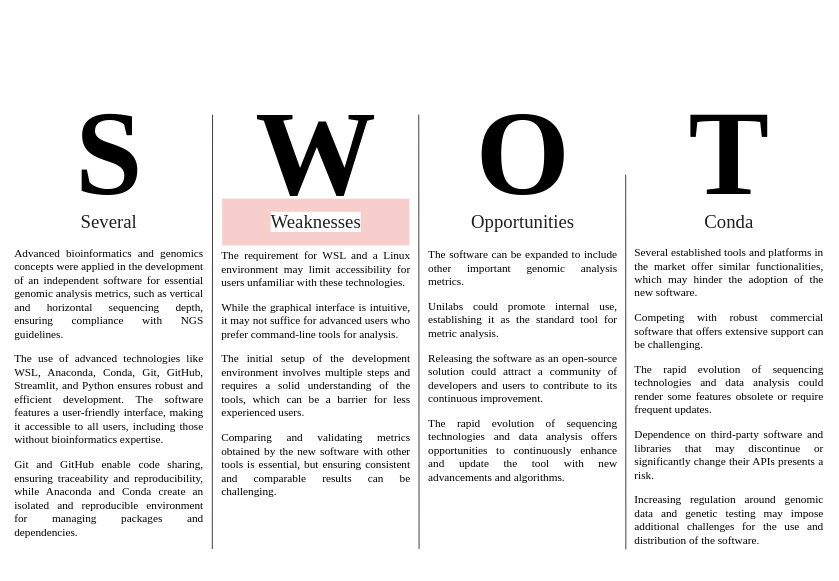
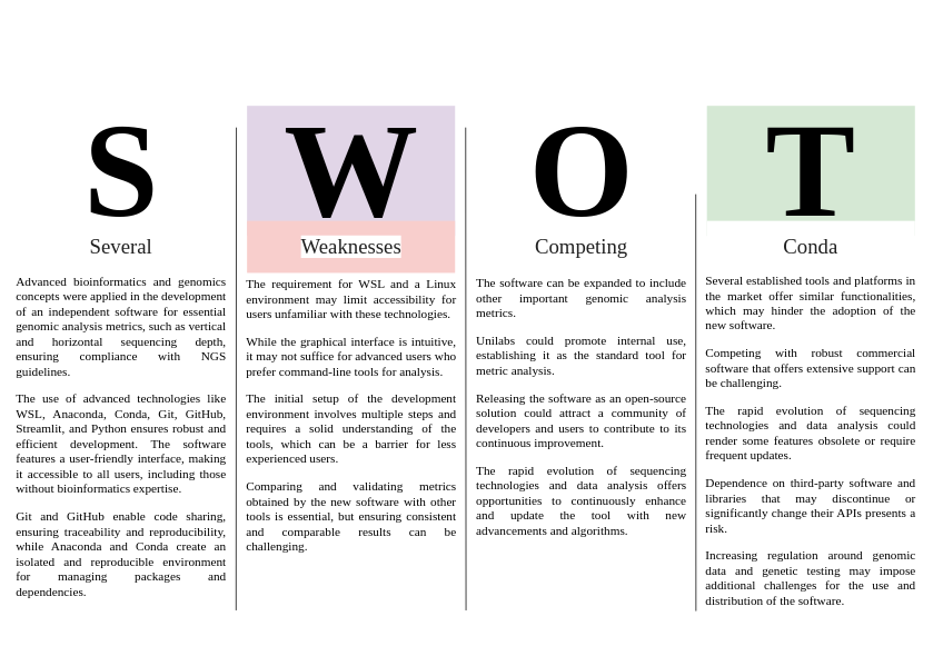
  <mxCell id="0" />
  <mxCell id="1" parent="0" />
  <mxCell id="2" value="&lt;h1 style=&quot;font-size: 161px;&quot;&gt;&lt;font style=&quot;font-size: 161px;&quot;&gt;S&lt;/font&gt;&lt;/h1&gt;" style="rounded=0;whiteSpace=wrap;html=1;hachureGap=4;fontFamily=Computer Modern;fontSize=161;strokeColor=none;container=0;" parent="1" vertex="1"><mxGeometry x="20" y="20" width="249.518" height="156" as="geometry" /></mxCell>
  <mxCell id="3" value="&lt;p style=&quot;text-align: justify; font-size: 15px;&quot;&gt;&lt;font style=&quot;font-size: 15px;&quot;&gt;&lt;span style=&quot;font-size: 15px;&quot;&gt;Advanced bioinformatics and genomics concepts were applied in the development of an independent software for essential genomic analysis metrics, such as vertical and horizontal sequencing depth, ensuring compliance with NGS guidelines.&lt;/span&gt;&lt;/font&gt;&lt;/p&gt;&lt;p style=&quot;text-align: justify; font-size: 15px;&quot;&gt;&lt;span style=&quot;font-size: 15px; background-color: initial;&quot;&gt;The use of advanced technologies like WSL, Anaconda, Conda, Git, GitHub, Streamlit, and Python ensures robust and efficient development. The software features a user-friendly interface, making it accessible to all users, including those without bioinformatics expertise.&lt;/span&gt;&lt;br style=&quot;font-size: 15px;&quot;&gt;&lt;/p&gt;&lt;p style=&quot;text-align: justify; font-size: 15px;&quot;&gt;&lt;span style=&quot;font-size: 15px; background-color: initial;&quot;&gt;Git and GitHub enable code sharing, ensuring traceability and reproducibility, while Anaconda and Conda create an isolated and reproducible environment for managing packages and dependencies.&lt;/span&gt;&lt;br style=&quot;font-size: 15px;&quot;&gt;&lt;/p&gt;" style="rounded=0;html=1;hachureGap=4;fontFamily=Computer Modern;strokeColor=none;container=0;fontSize=15;whiteSpace=wrap;horizontal=1;spacing=0;" vertex="1" parent="1"><mxGeometry x="20" y="216" width="249.52" height="400" as="geometry" /></mxCell>
- <mxCell id="4" value="&lt;h1 style=&quot;font-size: 161px;&quot;&gt;&lt;font style=&quot;font-size: 161px;&quot;&gt;W&lt;/font&gt;&lt;/h1&gt;" style="rounded=0;whiteSpace=wrap;html=1;hachureGap=4;fontFamily=Computer Modern;fontSize=161;strokeColor=none;container=0;" vertex="1" parent="1"><mxGeometry x="295.783" y="20" width="249.518" height="156" as="geometry" /></mxCell>
+ <mxCell id="4" value="&lt;h1 style=&quot;font-size: 161px;&quot;&gt;&lt;font style=&quot;font-size: 161px;&quot;&gt;W&lt;/font&gt;&lt;/h1&gt;" style="rounded=0;whiteSpace=wrap;html=1;hachureGap=4;fontFamily=Computer Modern;fontSize=161;strokeColor=none;container=0;fillColor=#e1d5e7;" vertex="1" parent="1"><mxGeometry x="295.783" y="20" width="249.518" height="156" as="geometry" /></mxCell>
  <mxCell id="5" value="&lt;p style=&quot;text-align: justify; font-size: 15px;&quot;&gt;&lt;span style=&quot;font-size: 15px;&quot;&gt;&lt;font style=&quot;font-size: 15px;&quot;&gt;The requirement for WSL and a Linux environment may limit accessibility for users unfamiliar with these technologies.&lt;/font&gt;&lt;/span&gt;&lt;/p&gt;&lt;p style=&quot;text-align: justify; font-size: 15px;&quot;&gt;&lt;font style=&quot;font-size: 15px;&quot;&gt;&lt;span style=&quot;font-size: 15px; background-color: initial;&quot;&gt;While the graphical interface is intuitive, it may not suffice for advanced users who prefer command-line tools for analysis.&lt;/span&gt;&lt;br style=&quot;font-size: 15px;&quot;&gt;&lt;/font&gt;&lt;/p&gt;&lt;p style=&quot;text-align: justify; font-size: 15px;&quot;&gt;&lt;font style=&quot;font-size: 15px;&quot;&gt;&lt;span style=&quot;font-size: 15px; background-color: initial;&quot;&gt;The initial setup of the development environment involves multiple steps and requires a solid understanding of the tools, which can be a barrier for less experienced users.&lt;/span&gt;&lt;br style=&quot;font-size: 15px;&quot;&gt;&lt;/font&gt;&lt;/p&gt;&lt;p style=&quot;text-align: justify; font-size: 15px;&quot;&gt;&lt;span style=&quot;font-size: 15px; background-color: initial;&quot;&gt;&lt;font style=&quot;font-size: 15px;&quot;&gt;Comparing and validating metrics obtained by the new software with other tools is essential, but ensuring consistent and comparable results can be challenging.&lt;/font&gt;&lt;/span&gt;&lt;br style=&quot;font-size: 15px;&quot;&gt;&lt;/p&gt;" style="rounded=0;html=1;hachureGap=4;fontFamily=Computer Modern;strokeColor=none;container=0;fontSize=15;whiteSpace=wrap;horizontal=1;spacing=0;" vertex="1" parent="1"><mxGeometry x="295.78" y="196" width="249.52" height="390" as="geometry" /></mxCell>
  <mxCell id="6" value="&lt;h1 style=&quot;font-size: 161px;&quot;&gt;&lt;font style=&quot;font-size: 161px;&quot;&gt;O&lt;/font&gt;&lt;/h1&gt;" style="rounded=0;whiteSpace=wrap;html=1;hachureGap=4;fontFamily=Computer Modern;fontSize=161;strokeColor=none;container=0;" vertex="1" parent="1"><mxGeometry x="571.566" y="20" width="249.518" height="156" as="geometry" /></mxCell>
  <mxCell id="7" value="" style="endArrow=none;html=1;rounded=0;hachureGap=4;fontFamily=Computer Modern;" edge="1" parent="1"><mxGeometry width="50" height="50" relative="1" as="geometry"><mxPoint x="834.217" y="626" as="sourcePoint" /><mxPoint x="834" y="126" as="targetPoint" /></mxGeometry></mxCell>
  <mxCell id="8" value="&lt;p style=&quot;text-align: justify; font-size: 15px;&quot;&gt;&lt;span style=&quot;font-size: 15px;&quot;&gt;&lt;font style=&quot;font-size: 15px;&quot;&gt;The software can be expanded to include other important genomic analysis metrics.&lt;/font&gt;&lt;/span&gt;&lt;/p&gt;&lt;p style=&quot;text-align: justify; font-size: 15px;&quot;&gt;&lt;font style=&quot;font-size: 15px;&quot;&gt;&lt;span style=&quot;font-size: 15px; background-color: initial;&quot;&gt;Unilabs could promote internal use, establishing it as the standard tool for metric analysis.&lt;/span&gt;&lt;br style=&quot;font-size: 15px;&quot;&gt;&lt;/font&gt;&lt;/p&gt;&lt;p style=&quot;text-align: justify; font-size: 15px;&quot;&gt;&lt;font style=&quot;font-size: 15px;&quot;&gt;&lt;span style=&quot;font-size: 15px; background-color: initial;&quot;&gt;Releasing the software as an open-source solution could attract a community of developers and users to contribute to its continuous improvement.&lt;/span&gt;&lt;br style=&quot;font-size: 15px;&quot;&gt;&lt;/font&gt;&lt;/p&gt;&lt;p style=&quot;text-align: justify; font-size: 15px;&quot;&gt;&lt;span style=&quot;font-size: 15px; background-color: initial;&quot;&gt;&lt;font style=&quot;font-size: 15px;&quot;&gt;The rapid evolution of sequencing technologies and data analysis offers opportunities to continuously enhance and update the tool with new advancements and algorithms.&lt;/font&gt;&lt;/span&gt;&lt;br style=&quot;font-size: 15px;&quot;&gt;&lt;/p&gt;" style="rounded=0;html=1;hachureGap=4;fontFamily=Computer Modern;strokeColor=none;container=0;fontSize=15;whiteSpace=wrap;horizontal=1;spacing=0;" vertex="1" parent="1"><mxGeometry x="571.57" y="196" width="249.52" height="370" as="geometry" /></mxCell>
- <mxCell id="9" value="&lt;h1 style=&quot;font-size: 161px;&quot;&gt;&lt;font style=&quot;font-size: 161px;&quot;&gt;T&lt;/font&gt;&lt;/h1&gt;" style="rounded=0;whiteSpace=wrap;html=1;hachureGap=4;fontFamily=Computer Modern;fontSize=161;strokeColor=none;container=0;" vertex="1" parent="1"><mxGeometry x="847.349" y="20" width="249.518" height="156" as="geometry" /></mxCell>
+ <mxCell id="9" value="&lt;h1 style=&quot;font-size: 161px;&quot;&gt;&lt;font style=&quot;font-size: 161px;&quot;&gt;T&lt;/font&gt;&lt;/h1&gt;" style="rounded=0;whiteSpace=wrap;html=1;hachureGap=4;fontFamily=Computer Modern;fontSize=161;strokeColor=none;container=0;fillColor=#d5e8d4;" vertex="1" parent="1"><mxGeometry x="847.349" y="20" width="249.518" height="156" as="geometry" /></mxCell>
  <mxCell id="10" value="&lt;p style=&quot;text-align: justify; font-size: 15px;&quot;&gt;&lt;span style=&quot;font-size: 15px;&quot;&gt;&lt;font style=&quot;font-size: 15px;&quot;&gt;Several established tools and platforms in the market offer similar functionalities, which may hinder the adoption of the new software.&lt;/font&gt;&lt;/span&gt;&lt;/p&gt;&lt;p style=&quot;text-align: justify; font-size: 15px;&quot;&gt;&lt;font style=&quot;font-size: 15px;&quot;&gt;&lt;span style=&quot;font-size: 15px; background-color: initial;&quot;&gt;Competing with robust commercial software that offers extensive support can be challenging.&lt;/span&gt;&lt;br style=&quot;font-size: 15px;&quot;&gt;&lt;/font&gt;&lt;/p&gt;&lt;p style=&quot;text-align: justify; font-size: 15px;&quot;&gt;&lt;font style=&quot;font-size: 15px;&quot;&gt;&lt;span style=&quot;font-size: 15px; background-color: initial;&quot;&gt;The rapid evolution of sequencing technologies and data analysis could render some features obsolete or require frequent updates.&lt;/span&gt;&lt;br style=&quot;font-size: 15px;&quot;&gt;&lt;/font&gt;&lt;/p&gt;&lt;p style=&quot;text-align: justify; font-size: 15px;&quot;&gt;&lt;font style=&quot;font-size: 15px;&quot;&gt;&lt;span style=&quot;font-size: 15px; background-color: initial;&quot;&gt;Dependence on third-party software and libraries that may discontinue or significantly change their APIs presents a risk.&lt;/span&gt;&lt;br style=&quot;font-size: 15px;&quot;&gt;&lt;/font&gt;&lt;/p&gt;&lt;p style=&quot;text-align: justify; font-size: 15px;&quot;&gt;&lt;span style=&quot;font-size: 15px; background-color: initial;&quot;&gt;&lt;font style=&quot;font-size: 15px;&quot;&gt;Increasing regulation around genomic data and genetic testing may impose additional challenges for the use and distribution of the software.&lt;/font&gt;&lt;/span&gt;&lt;br style=&quot;font-size: 15px;&quot;&gt;&lt;/p&gt;" style="rounded=0;html=1;hachureGap=4;fontFamily=Computer Modern;strokeColor=none;container=0;fontSize=15;whiteSpace=wrap;horizontal=1;spacing=0;" vertex="1" parent="1"><mxGeometry x="847.35" y="196" width="249.52" height="450" as="geometry" /></mxCell>
  <mxCell id="11" value="" style="endArrow=none;html=1;rounded=0;hachureGap=4;fontFamily=Computer Modern;" edge="1" parent="1"><mxGeometry width="50" height="50" relative="1" as="geometry"><mxPoint x="558.434" y="625.2" as="sourcePoint" /><mxPoint x="558" y="46" as="targetPoint" /></mxGeometry></mxCell>
  <mxCell id="12" value="" style="endArrow=none;html=1;rounded=0;hachureGap=4;fontFamily=Computer Modern;" edge="1" parent="1"><mxGeometry width="50" height="50" relative="1" as="geometry"><mxPoint x="282.651" y="625.2" as="sourcePoint" /><mxPoint x="283" y="46" as="targetPoint" /></mxGeometry></mxCell>
  <mxCell id="13" value="&lt;span style=&quot;color: rgb(33, 33, 33); text-align: start; background-color: rgb(255, 255, 255); font-size: 25px;&quot;&gt;&lt;font style=&quot;font-size: 25px;&quot;&gt;Several&lt;/font&gt;&lt;/span&gt;" style="rounded=0;whiteSpace=wrap;html=1;hachureGap=4;fontFamily=Computer Modern;fontSize=25;strokeColor=none;container=0;" vertex="1" parent="1"><mxGeometry x="20" y="158" width="249.518" height="62.4" as="geometry" /></mxCell>
  <mxCell id="14" value="&lt;span style=&quot;color: rgb(33, 33, 33); text-align: start; background-color: rgb(255, 255, 255); font-size: 25px;&quot;&gt;&lt;font style=&quot;font-size: 25px;&quot;&gt;Weaknesses&lt;/font&gt;&lt;/span&gt;" style="rounded=0;whiteSpace=wrap;html=1;hachureGap=4;fontFamily=Computer Modern;fontSize=25;strokeColor=none;container=0;fillColor=#f8cecc;" vertex="1" parent="1"><mxGeometry x="295.783" y="158" width="249.518" height="62.4" as="geometry" /></mxCell>
- <mxCell id="15" value="&lt;span style=&quot;color: rgb(33, 33, 33); text-align: start; background-color: rgb(255, 255, 255); font-size: 25px;&quot;&gt;&lt;font style=&quot;font-size: 25px;&quot;&gt;Opportunities&lt;/font&gt;&lt;/span&gt;" style="rounded=0;whiteSpace=wrap;html=1;hachureGap=4;fontFamily=Computer Modern;fontSize=25;strokeColor=none;container=0;" vertex="1" parent="1"><mxGeometry x="571.566" y="158" width="249.518" height="62.4" as="geometry" /></mxCell>
+ <mxCell id="15" value="&lt;span style=&quot;color: rgb(33, 33, 33); text-align: start; background-color: rgb(255, 255, 255); font-size: 25px;&quot;&gt;&lt;font style=&quot;font-size: 25px;&quot;&gt;Competing&lt;/font&gt;&lt;/span&gt;" style="rounded=0;whiteSpace=wrap;html=1;hachureGap=4;fontFamily=Computer Modern;fontSize=25;strokeColor=none;container=0;" vertex="1" parent="1"><mxGeometry x="571.566" y="158" width="249.518" height="62.4" as="geometry" /></mxCell>
  <mxCell id="16" value="&lt;span style=&quot;color: rgb(33, 33, 33); text-align: start; background-color: rgb(255, 255, 255); font-size: 25px;&quot;&gt;&lt;font style=&quot;font-size: 25px;&quot;&gt;Conda&lt;/font&gt;&lt;/span&gt;" style="rounded=0;whiteSpace=wrap;html=1;hachureGap=4;fontFamily=Computer Modern;fontSize=25;strokeColor=none;container=0;" vertex="1" parent="1"><mxGeometry x="847.349" y="158" width="249.518" height="62.4" as="geometry" /></mxCell>
